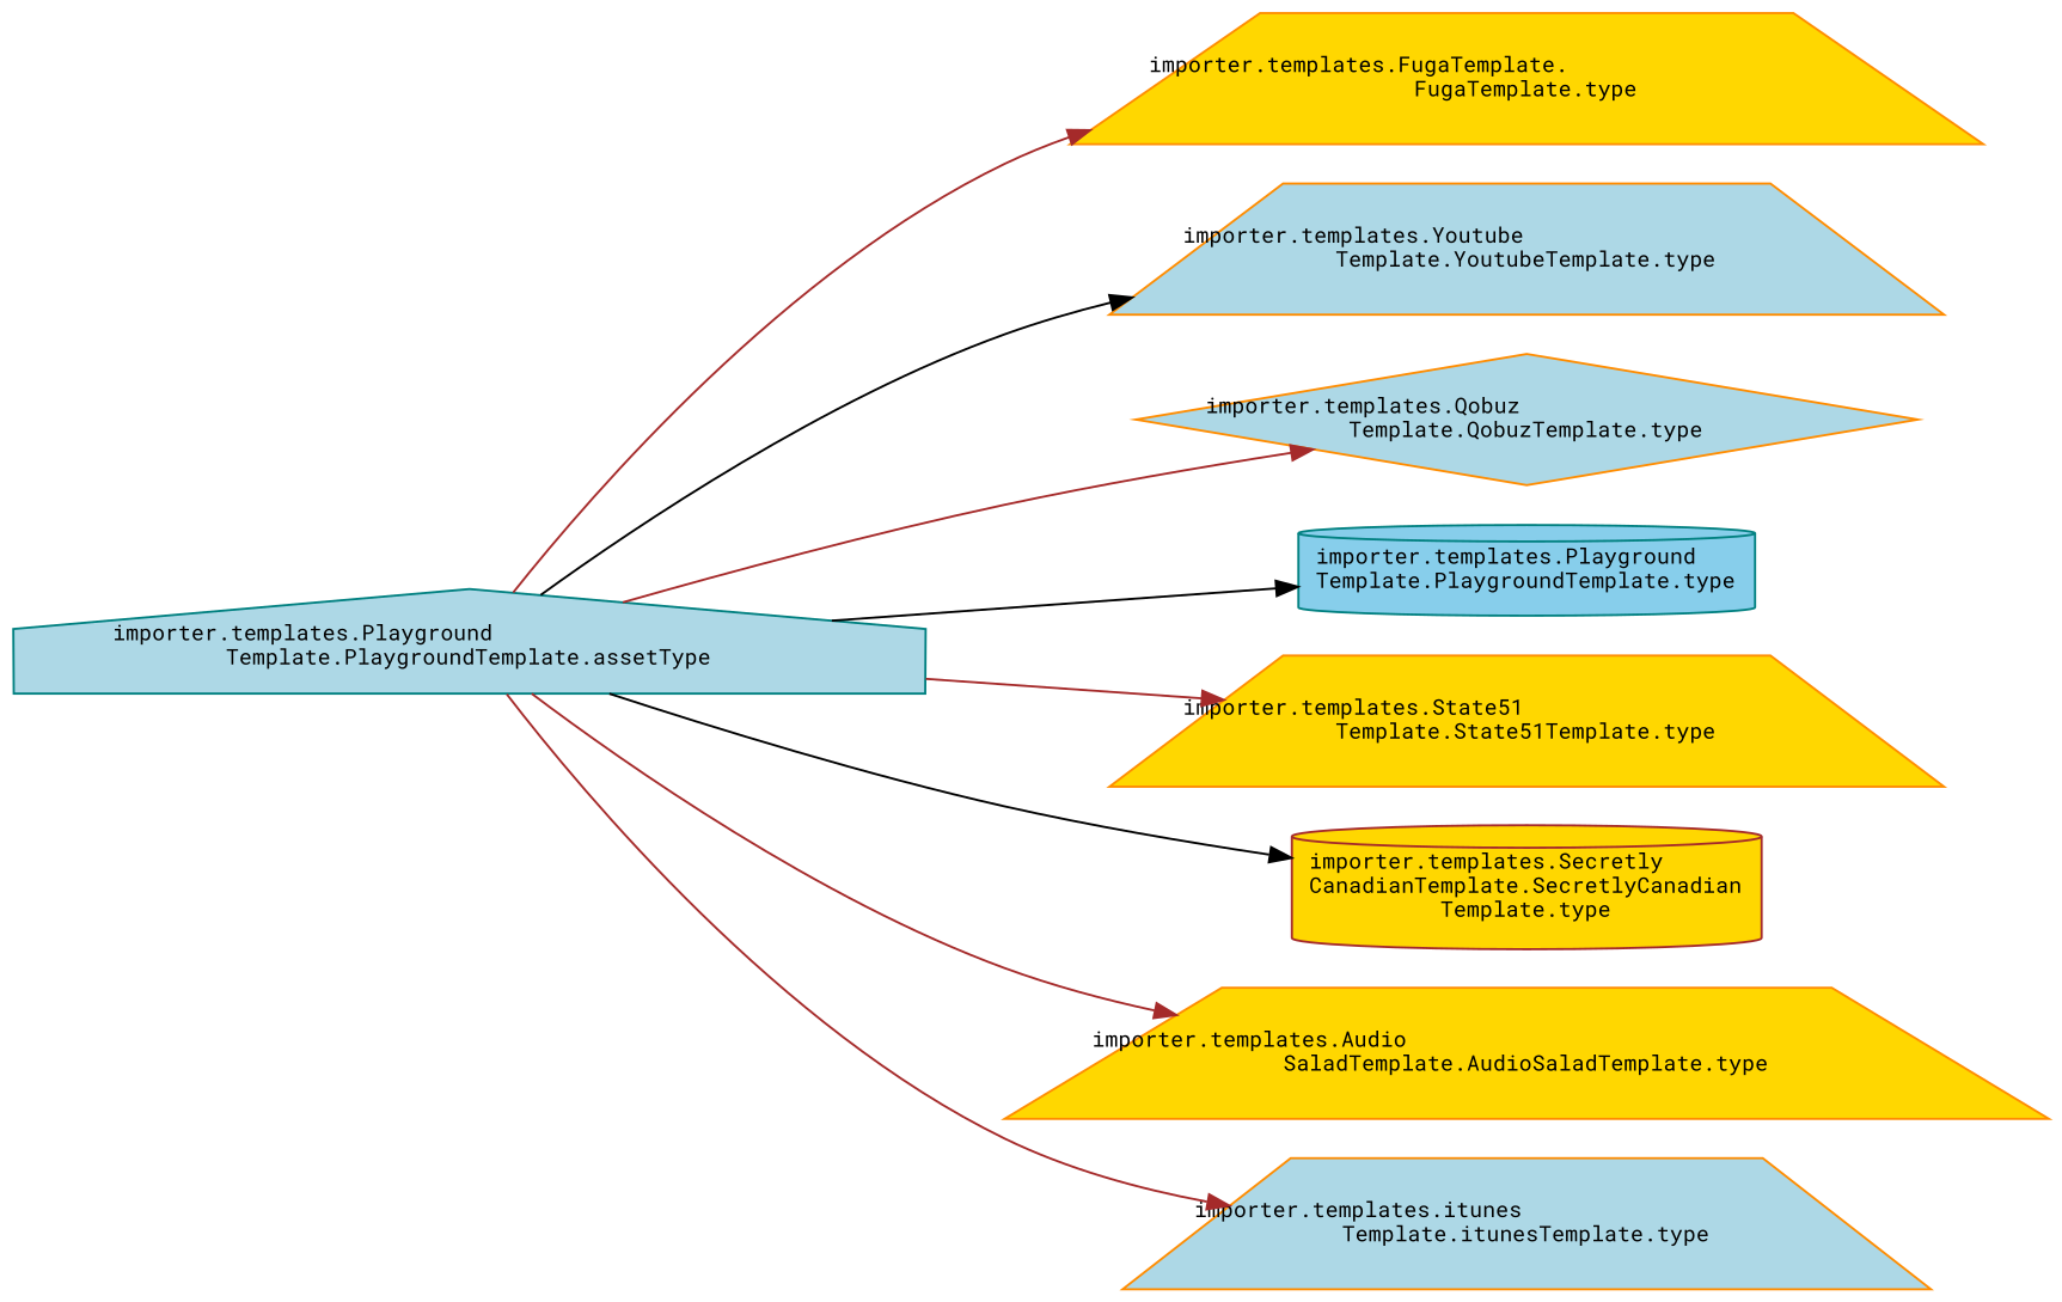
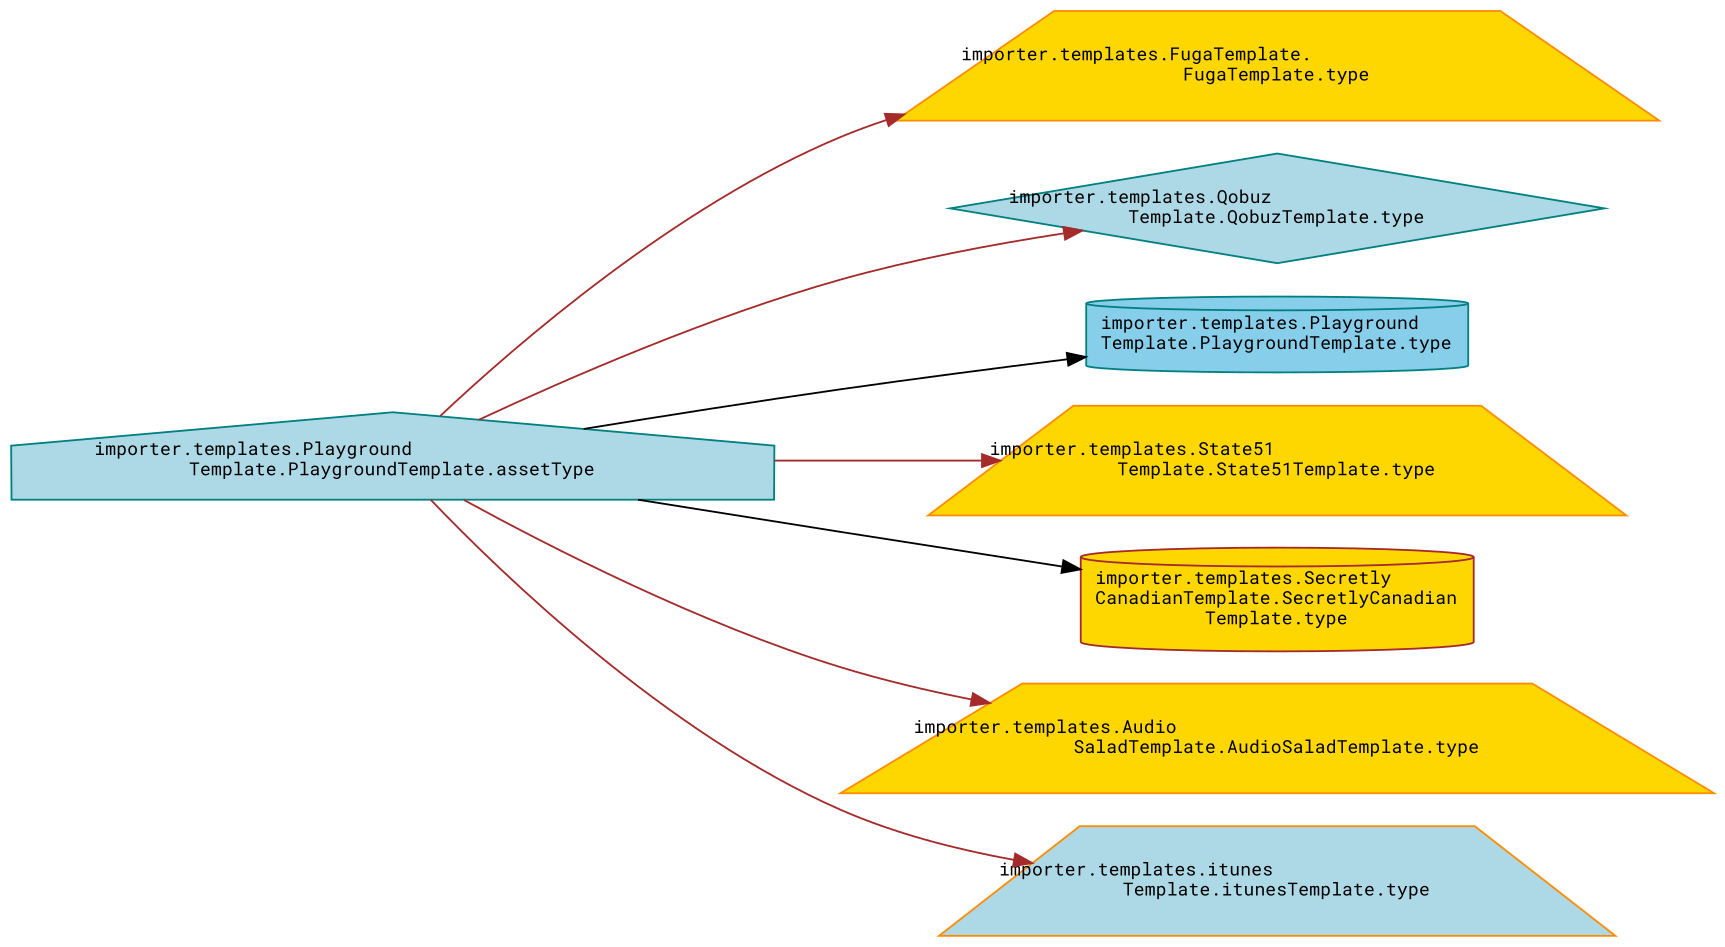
  digraph {
    fontname="Roboto Mono"
    rankdir=LR
    node [color=darkorange fillcolor=lightblue fontname="Roboto Mono" fontsize=10 shape=trapezium style=filled]
    edge [color=brown fontname="Roboto Mono" fontsize=10 labelfontname=Helvetica labelfontsize=10 style=solid]
    n1 [color=teal fontcolor=black height=0.2 label="importer.templates.Playground\lTemplate.PlaygroundTemplate.assetType" shape=house width=0.4]
    n2 [fillcolor=gold height=0.2 label="importer.templates.FugaTemplate.\lFugaTemplate.type" width=0.4]
-   n3 [height=0.2 label="importer.templates.Youtube\lTemplate.YoutubeTemplate.type" width=0.4]
-   n4 [height=0.2 label="importer.templates.Qobuz\lTemplate.QobuzTemplate.type" shape=diamond width=0.4]
+   n4 [color=teal height=0.2 label="importer.templates.Qobuz\lTemplate.QobuzTemplate.type" shape=diamond width=0.4]
    n5 [color=teal fillcolor=skyblue height=0.2 label="importer.templates.Playground\lTemplate.PlaygroundTemplate.type" shape=cylinder width=0.4]
    n6 [fillcolor=gold height=0.2 label="importer.templates.State51\lTemplate.State51Template.type" width=0.4]
    n7 [color=brown fillcolor=gold height=0.2 label="importer.templates.Secretly\lCanadianTemplate.SecretlyCanadian\lTemplate.type" shape=cylinder width=0.4]
    n8 [fillcolor=gold height=0.2 label="importer.templates.Audio\lSaladTemplate.AudioSaladTemplate.type" width=0.4]
    n9 [height=0.2 label="importer.templates.itunes\lTemplate.itunesTemplate.type" width=0.4]
    n1 -> n2
-   n1 -> n3 [color=black]
    n1 -> n4
    n1 -> n5 [color=black]
    n1 -> n6
    n1 -> n7 [color=black]
    n1 -> n8
    n1 -> n9
  }
